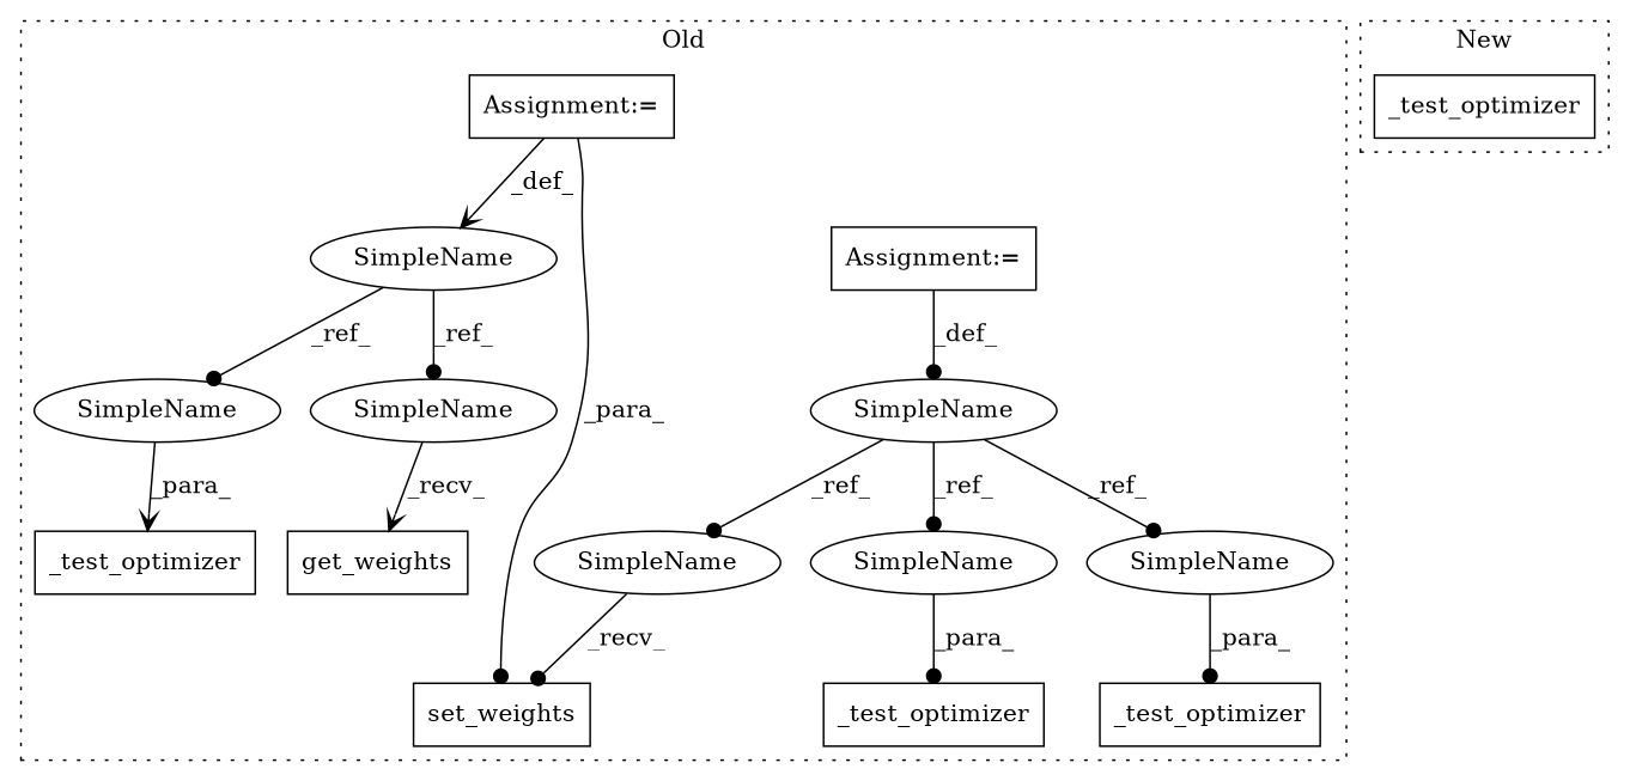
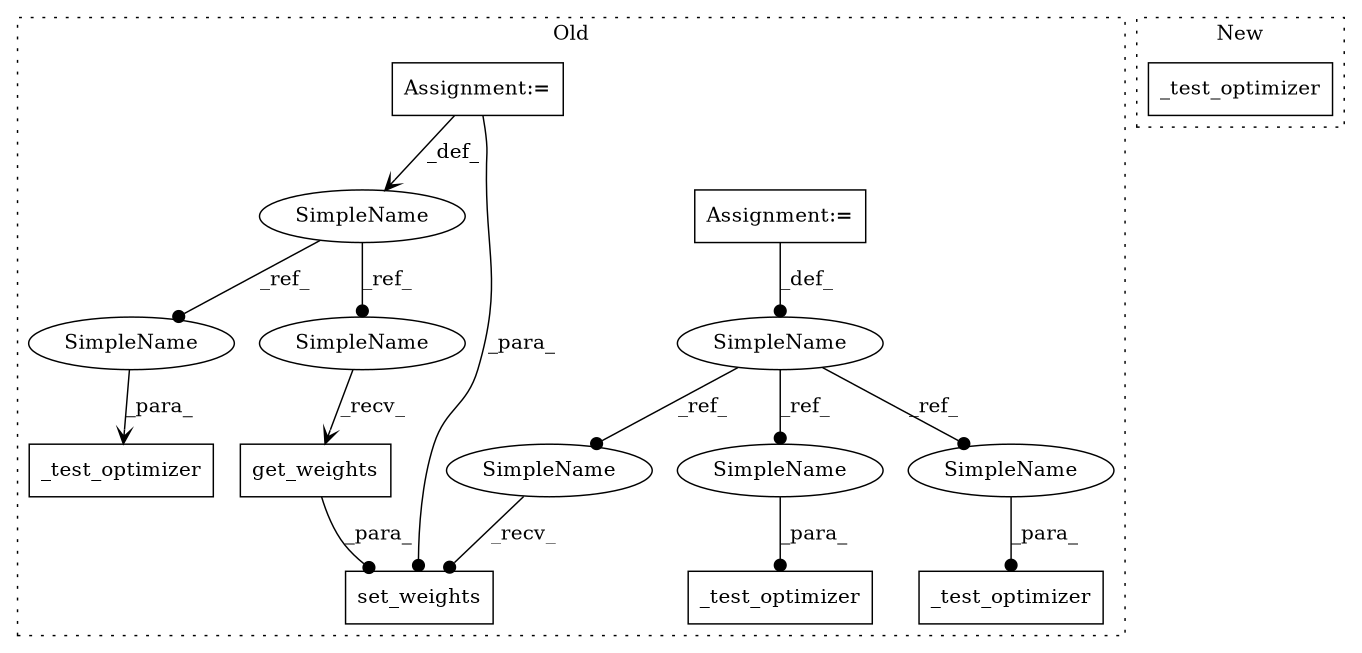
  digraph {
    node [a=42 l="16,1" shape=box]
    edge [arrowhead=dot]
    n1 [a=32 label=_test_optimizer s="5502,5523"]
    n2 [l=5 label=SimpleName s=5472 shape=ellipse]
    n3 [a=32 l=13 label=get_weights s=5693]
    n4 [a=32 l="12,1" label=set_weights s="5722,5784"]
    n5 [l=9 label=SimpleName s=5530 shape=ellipse]
    n6 [a=32 label=_test_optimizer s="5791,5816"]
    n7 [a=7 l=1 label="Assignment:=" s=5539]
    n8 [a=32 label=_test_optimizer s="5576,5601"]
    n9 [a=7 l=1 label="Assignment:=" s=5477]
    n10 [l=5 label=SimpleName s=5518 shape=ellipse]
    n11 [l=5 label=SimpleName s=5687 shape=ellipse]
    n12 [l=9 label=SimpleName s=5592 shape=ellipse]
    n13 [l=9 label=SimpleName s=5807 shape=ellipse]
    n14 [l=9 label=SimpleName s=5712 shape=ellipse]
    n15 [a=32 label=_test_optimizer s="3741,3775"]
    subgraph cluster_1 {
      label=Old
      style=dotted
      n1
      n2
      n3
      n4
      n5
      n6
      n7
      n8
      n9
      n10
      n11
      n12
      n13
      n14
    }
    subgraph cluster_2 {
      label=New
      style=dotted
      n15
    }
    n2 -> n10 [label=_ref_]
    n2 -> n11 [label=_ref_]
+   n3 -> n4 [label=_para_]
    n5 -> n12 [label=_ref_]
    n5 -> n13 [label=_ref_]
    n5 -> n14 [label=_ref_]
    n7 -> n5 [label=_def_]
    n9 -> n2 [label=_def_ arrowhead=vee]
    n9 -> n4 [label=_para_]
    n10 -> n1 [label=_para_ arrowhead=vee]
    n11 -> n3 [label=_recv_ arrowhead=vee]
    n12 -> n8 [label=_para_]
    n13 -> n6 [label=_para_]
    n14 -> n4 [label=_recv_]
  }
